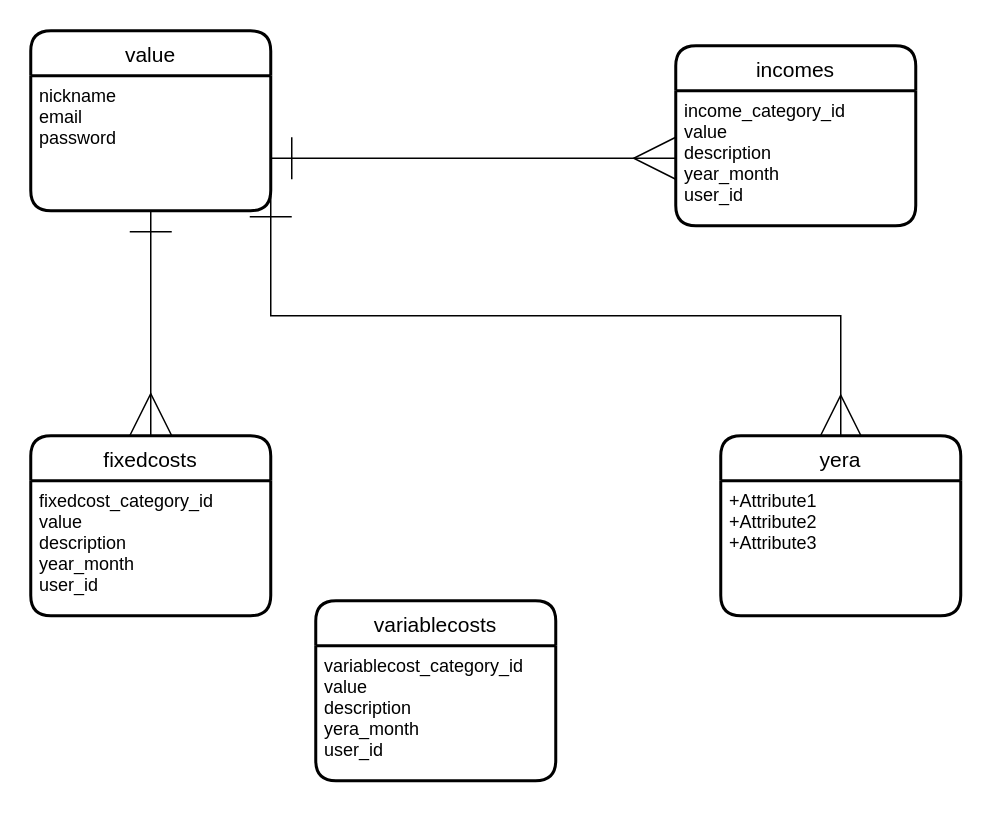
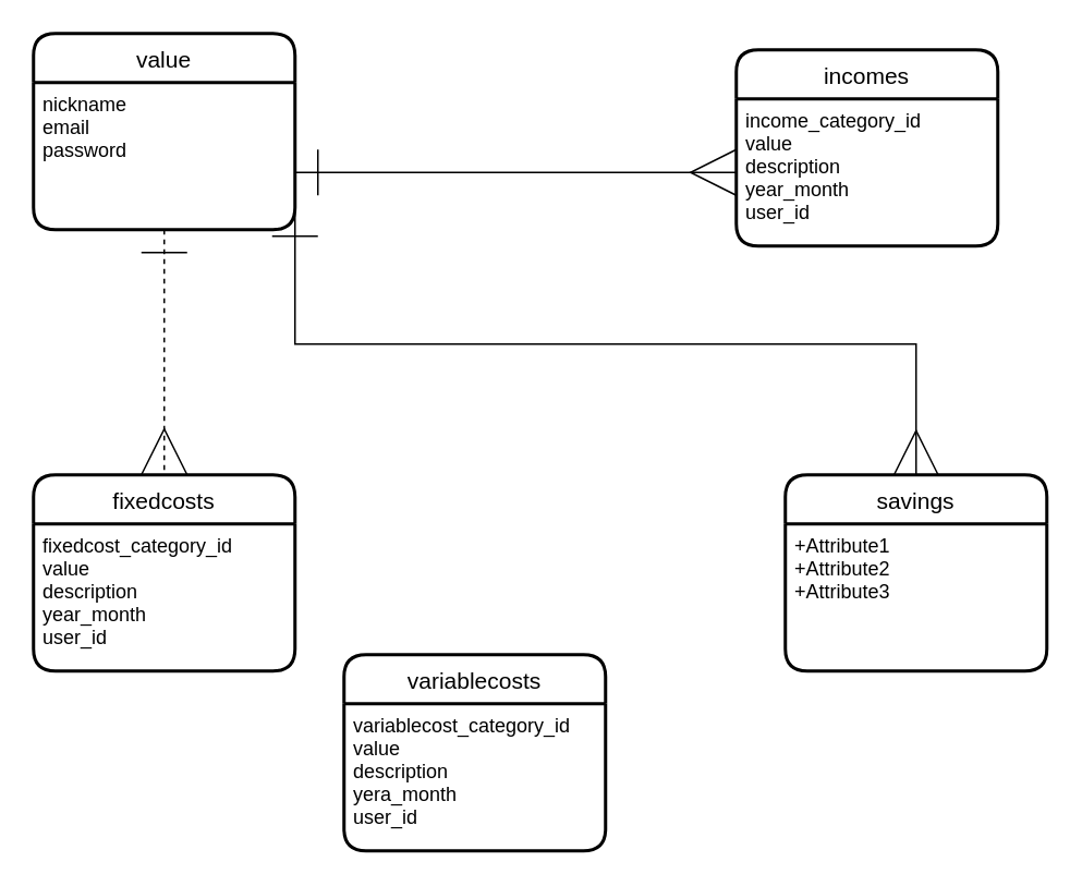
  <mxCell id="0" />
  <mxCell id="1" parent="0" />
  <mxCell id="2" value="incomes" style="swimlane;childLayout=stackLayout;horizontal=1;startSize=30;horizontalStack=0;rounded=1;fontSize=14;fontStyle=0;strokeWidth=2;resizeParent=0;resizeLast=1;shadow=0;dashed=0;align=center;" parent="1" vertex="1"><mxGeometry x="450" y="30" width="160" height="120" as="geometry" /></mxCell>
  <mxCell id="3" value="income_category_id&#10;value&#10;description&#10;year_month&#10;user_id" style="align=left;strokeColor=none;fillColor=none;spacingLeft=4;fontSize=12;verticalAlign=top;resizable=0;rotatable=0;part=1;" parent="2" vertex="1"><mxGeometry y="30" width="160" height="90" as="geometry" /></mxCell>
  <mxCell id="4" value="fixedcosts" style="swimlane;childLayout=stackLayout;horizontal=1;startSize=30;horizontalStack=0;rounded=1;fontSize=14;fontStyle=0;strokeWidth=2;resizeParent=0;resizeLast=1;shadow=0;dashed=0;align=center;" parent="1" vertex="1"><mxGeometry x="20" y="290" width="160" height="120" as="geometry" /></mxCell>
  <mxCell id="5" value="fixedcost_category_id&#10;value&#10;description&#10;year_month&#10;user_id" style="align=left;strokeColor=none;fillColor=none;spacingLeft=4;fontSize=12;verticalAlign=top;resizable=0;rotatable=0;part=1;" parent="4" vertex="1"><mxGeometry y="30" width="160" height="90" as="geometry" /></mxCell>
  <mxCell id="6" style="edgeStyle=orthogonalEdgeStyle;rounded=0;orthogonalLoop=1;jettySize=auto;html=1;entryX=0;entryY=0.5;entryDx=0;entryDy=0;targetPerimeterSpacing=0;endArrow=ERmany;endFill=0;endSize=26;startArrow=ERone;startFill=0;startSize=26;" parent="1" source="9" target="3" edge="1"><mxGeometry relative="1" as="geometry"><Array as="points"><mxPoint x="430" y="105" /><mxPoint x="430" y="105" /></Array></mxGeometry></mxCell>
- <mxCell id="7" style="edgeStyle=orthogonalEdgeStyle;rounded=0;orthogonalLoop=1;jettySize=auto;html=1;startArrow=ERone;startFill=0;startSize=26;endArrow=ERmany;endFill=0;endSize=26;targetPerimeterSpacing=0;" parent="1" source="9" target="4" edge="1"><mxGeometry relative="1" as="geometry"><mxPoint x="100" y="280" as="targetPoint" /></mxGeometry></mxCell>
+ <mxCell id="7" style="edgeStyle=orthogonalEdgeStyle;rounded=0;orthogonalLoop=1;jettySize=auto;html=1;startArrow=ERone;startFill=0;startSize=26;endArrow=ERmany;endFill=0;endSize=26;targetPerimeterSpacing=0;dashed=1;" parent="1" source="9" target="4" edge="1"><mxGeometry relative="1" as="geometry"><mxPoint x="100" y="280" as="targetPoint" /></mxGeometry></mxCell>
  <mxCell id="8" value="value" style="swimlane;childLayout=stackLayout;horizontal=1;startSize=30;horizontalStack=0;rounded=1;fontSize=14;fontStyle=0;strokeWidth=2;resizeParent=0;resizeLast=1;shadow=0;dashed=0;align=center;" parent="1" vertex="1"><mxGeometry x="20" y="20" width="160" height="120" as="geometry" /></mxCell>
  <mxCell id="9" value="nickname&#10;email&#10;password" style="align=left;strokeColor=none;fillColor=none;spacingLeft=4;fontSize=12;verticalAlign=top;resizable=0;rotatable=0;part=1;" parent="8" vertex="1"><mxGeometry y="30" width="160" height="90" as="geometry" /></mxCell>
  <mxCell id="10" value="variablecosts" style="swimlane;childLayout=stackLayout;horizontal=1;startSize=30;horizontalStack=0;rounded=1;fontSize=14;fontStyle=0;strokeWidth=2;resizeParent=0;resizeLast=1;shadow=0;dashed=0;align=center;" parent="1" vertex="1"><mxGeometry x="210" y="400" width="160" height="120" as="geometry" /></mxCell>
  <mxCell id="11" value="variablecost_category_id&#10;value&#10;description&#10;yera_month&#10;user_id" style="align=left;strokeColor=none;fillColor=none;spacingLeft=4;fontSize=12;verticalAlign=top;resizable=0;rotatable=0;part=1;" parent="10" vertex="1"><mxGeometry y="30" width="160" height="90" as="geometry" /></mxCell>
  <mxCell id="12" style="edgeStyle=orthogonalEdgeStyle;rounded=0;orthogonalLoop=1;jettySize=auto;html=1;entryX=0.5;entryY=0;entryDx=0;entryDy=0;startArrow=ERone;startFill=0;startSize=26;endArrow=ERmany;endFill=0;endSize=25;" edge="1" parent="1"><mxGeometry relative="1" as="geometry"><mxPoint x="180" y="130" as="sourcePoint" /><mxPoint x="560" y="290" as="targetPoint" /><Array as="points"><mxPoint x="180" y="210" /><mxPoint x="560" y="210" /></Array></mxGeometry></mxCell>
- <mxCell id="13" value="yera" style="swimlane;childLayout=stackLayout;horizontal=1;startSize=30;horizontalStack=0;rounded=1;fontSize=14;fontStyle=0;strokeWidth=2;resizeParent=0;resizeLast=1;shadow=0;dashed=0;align=center;" vertex="1" parent="1"><mxGeometry x="480" y="290" width="160" height="120" as="geometry" /></mxCell>
+ <mxCell id="13" value="savings" style="swimlane;childLayout=stackLayout;horizontal=1;startSize=30;horizontalStack=0;rounded=1;fontSize=14;fontStyle=0;strokeWidth=2;resizeParent=0;resizeLast=1;shadow=0;dashed=0;align=center;" vertex="1" parent="1"><mxGeometry x="480" y="290" width="160" height="120" as="geometry" /></mxCell>
  <mxCell id="14" value="+Attribute1&#10;+Attribute2&#10;+Attribute3" style="align=left;strokeColor=none;fillColor=none;spacingLeft=4;fontSize=12;verticalAlign=top;resizable=0;rotatable=0;part=1;" vertex="1" parent="13"><mxGeometry y="30" width="160" height="90" as="geometry" /></mxCell>
